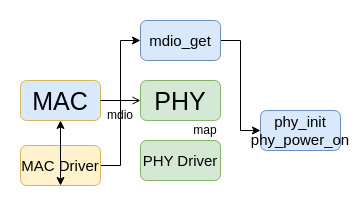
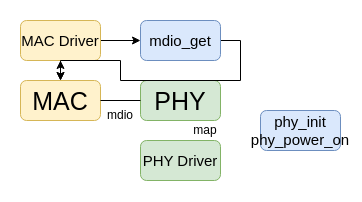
  <mxCell id="0" />
  <mxCell id="1" parent="0" />
- <mxCell id="2" value="&lt;font style=&quot;font-size: 25px;&quot;&gt;MAC&lt;/font&gt;" style="rounded=1;whiteSpace=wrap;html=1;fillColor=#dae8fc;strokeColor=#d6b656;" vertex="1" parent="1"><mxGeometry x="20" y="80" width="80" height="40" as="geometry" /></mxCell>
+ <mxCell id="2" value="&lt;font style=&quot;font-size: 25px;&quot;&gt;MAC&lt;/font&gt;" style="rounded=1;whiteSpace=wrap;html=1;fillColor=#fff2cc;strokeColor=#d6b656;" vertex="1" parent="1"><mxGeometry x="20" y="80" width="80" height="40" as="geometry" /></mxCell>
  <mxCell id="3" value="&lt;span style=&quot;font-size: 25px;&quot;&gt;PHY&lt;/span&gt;" style="rounded=1;whiteSpace=wrap;html=1;fillColor=#d5e8d4;strokeColor=#82b366;" vertex="1" parent="1"><mxGeometry x="140" y="80" width="80" height="40" as="geometry" /></mxCell>
- <mxCell id="4" value="" style="endArrow=open;html=1;rounded=0;exitX=1;exitY=0.5;exitDx=0;exitDy=0;entryX=0;entryY=0.5;entryDx=0;entryDy=0;" edge="1" parent="1" source="2" target="3"><mxGeometry width="50" height="50" relative="1" as="geometry"><mxPoint x="200" y="160" as="sourcePoint" /><mxPoint x="250" y="110" as="targetPoint" /></mxGeometry></mxCell>
+ <mxCell id="4" value="" style="endArrow=none;html=1;rounded=0;exitX=1;exitY=0.5;exitDx=0;exitDy=0;entryX=0;entryY=0.5;entryDx=0;entryDy=0;" edge="1" parent="1" source="2" target="3"><mxGeometry width="50" height="50" relative="1" as="geometry"><mxPoint x="200" y="160" as="sourcePoint" /><mxPoint x="250" y="110" as="targetPoint" /></mxGeometry></mxCell>
  <mxCell id="5" value="mdio" style="text;html=1;align=center;verticalAlign=middle;whiteSpace=wrap;rounded=0;" vertex="1" parent="1"><mxGeometry x="90" y="100" width="60" height="30" as="geometry" /></mxCell>
  <mxCell id="6" value="&lt;font style=&quot;font-size: 15px;&quot;&gt;PHY Driver&lt;/font&gt;" style="rounded=1;whiteSpace=wrap;html=1;fillColor=#d5e8d4;strokeColor=#82b366;" vertex="1" parent="1"><mxGeometry x="140" y="140" width="80" height="40" as="geometry" /></mxCell>
  <mxCell id="7" style="edgeStyle=orthogonalEdgeStyle;rounded=0;orthogonalLoop=1;jettySize=auto;html=1;exitX=1;exitY=0.5;exitDx=0;exitDy=0;entryX=0;entryY=0.5;entryDx=0;entryDy=0;" edge="1" parent="1" source="8" target="12"><mxGeometry relative="1" as="geometry" /></mxCell>
- <mxCell id="8" value="&lt;font style=&quot;font-size: 15px;&quot;&gt;MAC Driver&lt;/font&gt;" style="rounded=1;whiteSpace=wrap;html=1;fillColor=#fff2cc;strokeColor=#d6b656;" vertex="1" parent="1"><mxGeometry x="20" y="145" width="80" height="40" as="geometry" /></mxCell>
+ <mxCell id="8" value="&lt;font style=&quot;font-size: 15px;&quot;&gt;MAC Driver&lt;/font&gt;" style="rounded=1;whiteSpace=wrap;html=1;fillColor=#fff2cc;strokeColor=#d6b656;" vertex="1" parent="1"><mxGeometry x="20" y="20" width="80" height="40" as="geometry" /></mxCell>
  <mxCell id="9" value="" style="endArrow=classic;startArrow=classic;html=1;rounded=0;entryX=0.5;entryY=1;entryDx=0;entryDy=0;" edge="1" parent="1" source="2" target="8"><mxGeometry width="50" height="50" relative="1" as="geometry"><mxPoint x="124" y="150" as="sourcePoint" /><mxPoint x="124" y="130" as="targetPoint" /></mxGeometry></mxCell>
  <mxCell id="10" value="map" style="text;html=1;align=center;verticalAlign=middle;whiteSpace=wrap;rounded=0;" vertex="1" parent="1"><mxGeometry x="175" y="115" width="60" height="30" as="geometry" /></mxCell>
- <mxCell id="11" style="edgeStyle=orthogonalEdgeStyle;rounded=0;orthogonalLoop=1;jettySize=auto;html=1;exitX=1;exitY=0.5;exitDx=0;exitDy=0;entryX=0;entryY=0.5;entryDx=0;entryDy=0;" edge="1" parent="1" source="12" target="13"><mxGeometry relative="1" as="geometry" /></mxCell>
+ <mxCell id="11" style="edgeStyle=orthogonalEdgeStyle;rounded=0;orthogonalLoop=1;jettySize=auto;html=1;exitX=1;exitY=0.5;exitDx=0;exitDy=0;" edge="1" parent="1" source="12" target="2"><mxGeometry relative="1" as="geometry" /></mxCell>
  <mxCell id="12" value="&lt;span style=&quot;font-size: 15px;&quot;&gt;mdio_get&lt;/span&gt;" style="rounded=1;whiteSpace=wrap;html=1;fillColor=#dae8fc;strokeColor=#6c8ebf;" vertex="1" parent="1"><mxGeometry x="140" y="20" width="80" height="40" as="geometry" /></mxCell>
  <mxCell id="13" value="&lt;font style=&quot;font-size: 15px;&quot;&gt;phy_init&lt;/font&gt;&lt;div&gt;&lt;font style=&quot;font-size: 15px;&quot;&gt;phy_power_on&lt;/font&gt;&lt;/div&gt;" style="rounded=1;whiteSpace=wrap;html=1;fillColor=#dae8fc;strokeColor=#6c8ebf;" vertex="1" parent="1"><mxGeometry x="260" y="110" width="80" height="40" as="geometry" /></mxCell>
